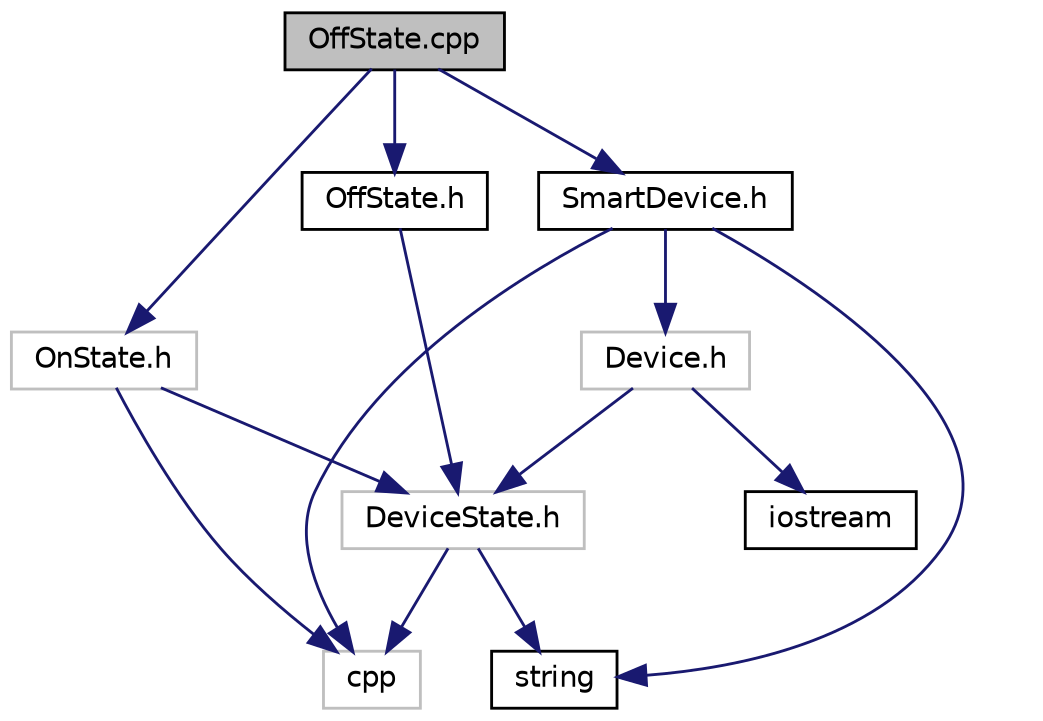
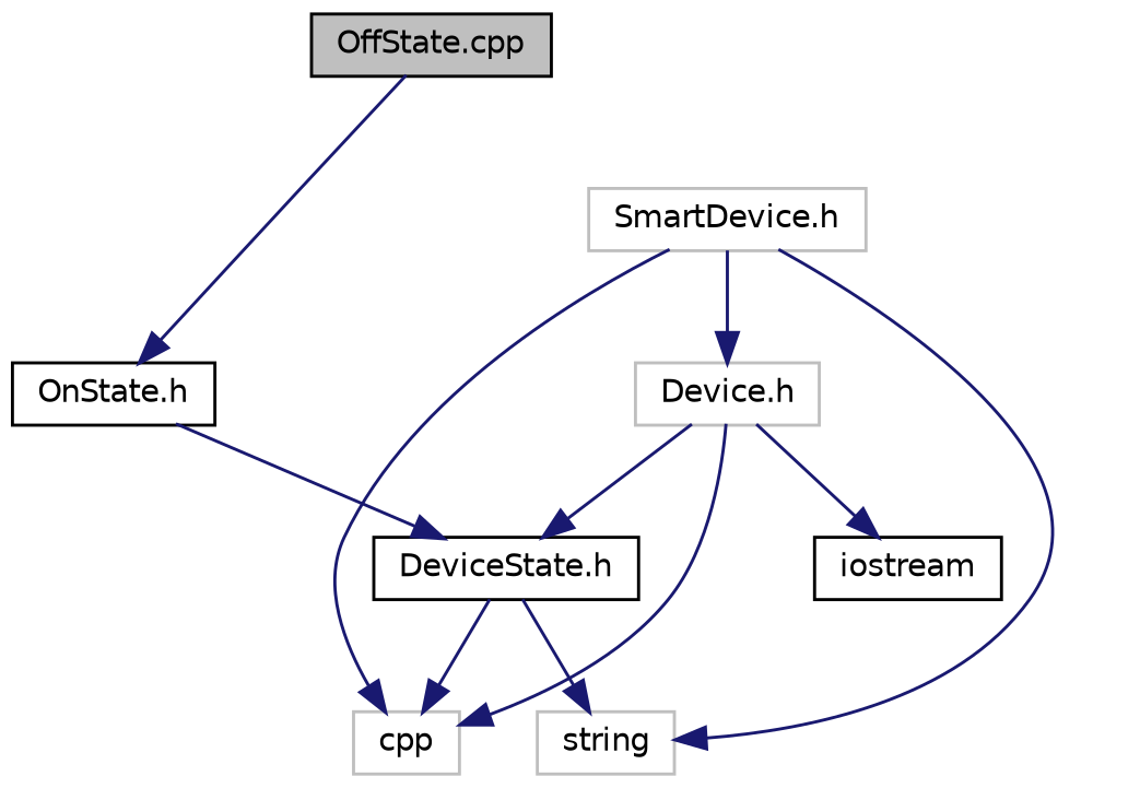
  digraph {
    node [color=black fillcolor=white fontname=Helvetica fontsize=10 shape=record style=filled]
    edge [color=midnightblue fontname=Helvetica fontsize=10 labelfontname=Helvetica labelfontsize=10 style=solid]
    n1 [fillcolor=grey75 fontcolor=black height=0.2 label="OffState.cpp" width=0.4]
-   n2 [color=grey75 height=0.2 label="OnState.h" width=0.4]
-   n3 [height=0.2 label="SmartDevice.h" width=0.4]
-   n4 [height=0.2 label="OffState.h" width=0.4]
-   n5 [color=grey75 height=0.2 label="DeviceState.h" width=0.4]
+   n2 [height=0.2 label="OnState.h" width=0.4]
+   n3 [color=grey75 height=0.2 label="SmartDevice.h" width=0.4]
+   n5 [height=0.2 label="DeviceState.h" width=0.4]
    n6 [color=grey75 height=0.2 label=cpp width=0.4]
-   n7 [height=0.2 label=string width=0.4]
+   n7 [color=grey75 height=0.2 label=string width=0.4]
    n8 [color=grey75 height=0.2 label="Device.h" width=0.4]
    n9 [height=0.2 label=iostream width=0.4]
    n1 -> n2
-   n1 -> n3
-   n1 -> n4
    n2 -> n5
    n3 -> n6
    n3 -> n7
    n3 -> n8
-   n4 -> n5
    n5 -> n6
    n5 -> n7
    n8 -> n5
-   n2 -> n6
+   n8 -> n6
    n8 -> n9
  }
